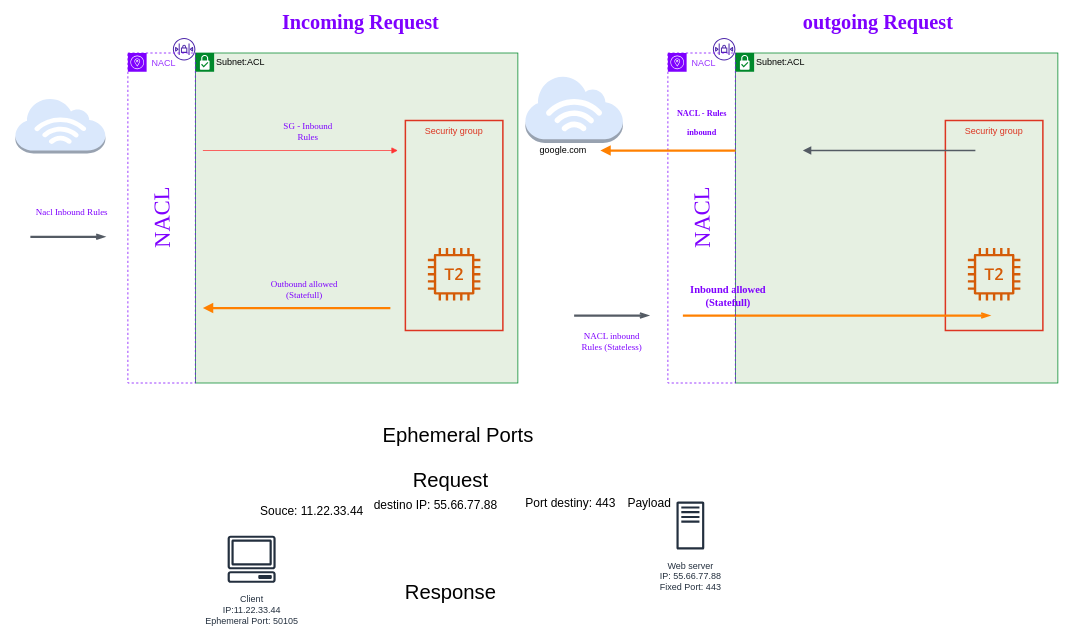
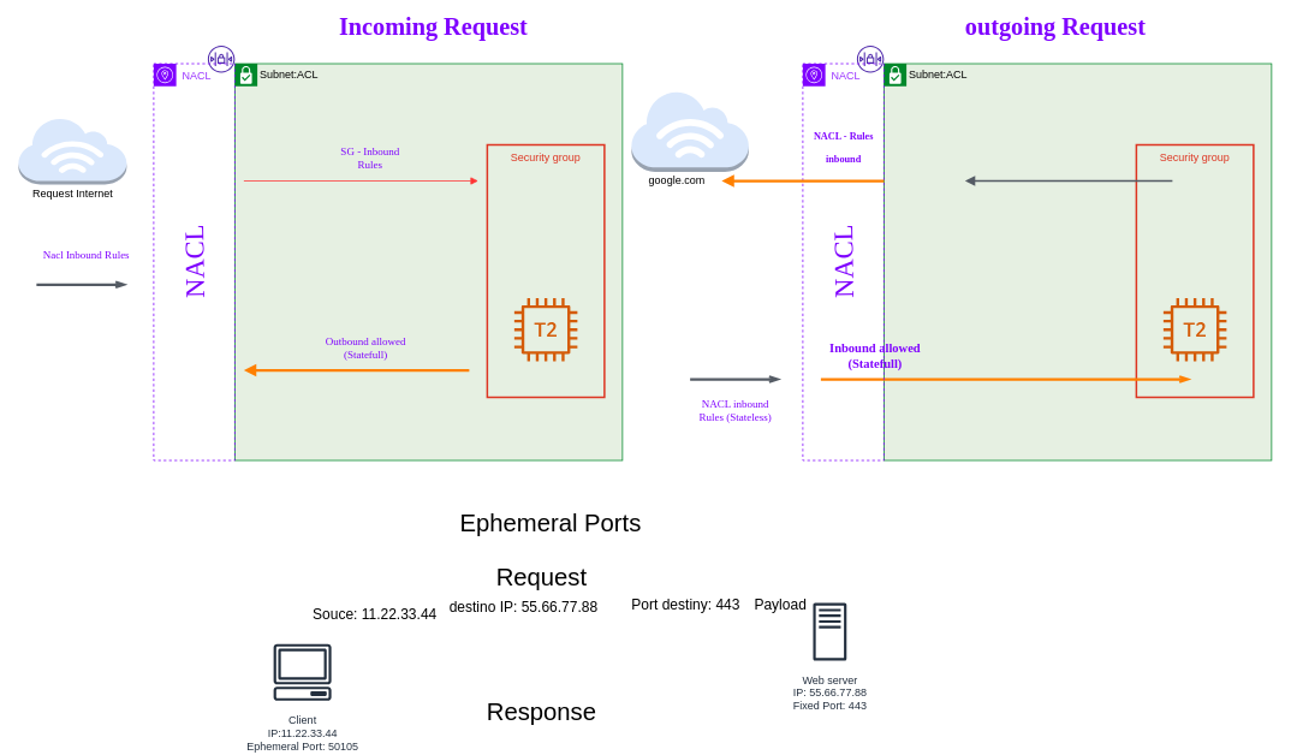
  <mxCell id="0" />
  <mxCell id="1" parent="0" />
  <mxCell id="2" value="Subnet:ACL" style="shape=mxgraph.ibm.box;prType=subnet;fontStyle=0;verticalAlign=top;align=left;spacingLeft=32;spacingTop=4;fillColor=#E6F0E2;rounded=0;whiteSpace=wrap;html=1;strokeColor=#00882B;strokeWidth=1;dashed=0;container=1;spacing=-4;collapsible=0;expand=0;recursiveResize=0;" parent="1" vertex="1"><mxGeometry x="260" y="70" width="430" height="440" as="geometry" /></mxCell>
  <mxCell id="3" value="Security group" style="fillColor=none;strokeColor=#DD3522;verticalAlign=top;fontStyle=0;fontColor=#DD3522;strokeWidth=2;" parent="2" vertex="1"><mxGeometry x="280" y="90" width="130" height="280" as="geometry" /></mxCell>
  <mxCell id="4" value="" style="sketch=0;outlineConnect=0;fontColor=#232F3E;gradientColor=none;fillColor=#D45B07;strokeColor=none;dashed=0;verticalLabelPosition=bottom;verticalAlign=top;align=center;html=1;fontSize=12;fontStyle=0;aspect=fixed;pointerEvents=1;shape=mxgraph.aws4.t2_instance;" parent="2" vertex="1"><mxGeometry x="310" y="260" width="70" height="70" as="geometry" /></mxCell>
  <mxCell id="5" value="SG - Inbound&lt;br&gt;Rules" style="text;html=1;align=center;verticalAlign=middle;resizable=0;points=[];autosize=1;strokeColor=none;fillColor=none;fontSize=12;fontFamily=Lucida Console;fontColor=#7F00FF;" parent="2" vertex="1"><mxGeometry x="100" y="90" width="100" height="30" as="geometry" /></mxCell>
  <mxCell id="6" value="" style="edgeStyle=orthogonalEdgeStyle;html=1;endArrow=block;elbow=vertical;startArrow=none;endFill=1;strokeColor=#FF3333;rounded=0;fontFamily=Lucida Console;fontSize=12;fontColor=#7F00FF;" parent="2" edge="1"><mxGeometry width="100" relative="1" as="geometry"><mxPoint x="10" y="130" as="sourcePoint" /><mxPoint x="270" y="130" as="targetPoint" /></mxGeometry></mxCell>
  <mxCell id="7" value="" style="edgeStyle=orthogonalEdgeStyle;html=1;endArrow=none;elbow=vertical;startArrow=block;startFill=1;strokeColor=#FF8000;rounded=0;fontFamily=Lucida Console;fontSize=12;fontColor=#7F00FF;strokeWidth=3;" parent="2" edge="1"><mxGeometry width="100" relative="1" as="geometry"><mxPoint x="10" y="340" as="sourcePoint" /><mxPoint x="260" y="340" as="targetPoint" /></mxGeometry></mxCell>
  <mxCell id="8" value="Outbound allowed&lt;br&gt;(Statefull)" style="text;html=1;align=center;verticalAlign=middle;resizable=0;points=[];autosize=1;strokeColor=none;fillColor=none;fontSize=12;fontFamily=Lucida Console;fontColor=#7F00FF;" parent="2" vertex="1"><mxGeometry x="80" y="300" width="130" height="30" as="geometry" /></mxCell>
  <mxCell id="9" value="" style="sketch=0;outlineConnect=0;fontColor=#232F3E;gradientColor=none;fillColor=#4D27AA;strokeColor=none;dashed=0;verticalLabelPosition=bottom;verticalAlign=top;align=center;html=1;fontSize=12;fontStyle=0;aspect=fixed;pointerEvents=1;shape=mxgraph.aws4.network_access_control_list;" parent="1" vertex="1"><mxGeometry x="230" y="50" width="30" height="30" as="geometry" /></mxCell>
  <mxCell id="10" value="&lt;font color=&quot;#9933ff&quot;&gt;NACL&lt;/font&gt;" style="sketch=0;outlineConnect=0;gradientColor=none;html=1;whiteSpace=wrap;fontSize=12;fontStyle=0;shape=mxgraph.aws4.group;grIcon=mxgraph.aws4.group_availability_zone;strokeColor=#7F00FF;fillColor=none;verticalAlign=top;align=left;spacingLeft=30;fontColor=#E8E8E8;dashed=1;strokeWidth=1;perimeterSpacing=0;" parent="1" vertex="1"><mxGeometry x="170" y="70" width="90" height="440" as="geometry" /></mxCell>
  <mxCell id="11" value="&lt;font face=&quot;Lucida Console&quot; color=&quot;#7f00ff&quot; style=&quot;font-size: 30px;&quot;&gt;NACL&lt;/font&gt;" style="text;html=1;align=center;verticalAlign=middle;resizable=0;points=[];autosize=1;strokeColor=none;fillColor=none;fontColor=#9933FF;rotation=-91;" parent="1" vertex="1"><mxGeometry x="170" y="280" width="90" height="20" as="geometry" /></mxCell>
  <mxCell id="12" value="" style="edgeStyle=orthogonalEdgeStyle;html=1;endArrow=openThin;elbow=vertical;startArrow=none;endFill=0;strokeColor=#545B64;rounded=0;fontFamily=Lucida Console;fontSize=30;fontColor=#7F00FF;strokeWidth=3;" parent="1" edge="1"><mxGeometry width="100" relative="1" as="geometry"><mxPoint x="40" y="315" as="sourcePoint" /><mxPoint x="140" y="315" as="targetPoint" /><Array as="points"><mxPoint x="110" y="315" /><mxPoint x="110" y="315" /></Array></mxGeometry></mxCell>
  <mxCell id="13" value="&lt;font style=&quot;font-size: 12px;&quot;&gt;Nacl Inbound Rules&lt;/font&gt;" style="text;html=1;align=center;verticalAlign=middle;resizable=0;points=[];autosize=1;strokeColor=none;fillColor=none;fontSize=30;fontFamily=Lucida Console;fontColor=#7F00FF;" parent="1" vertex="1"><mxGeometry x="20" y="250" width="150" height="50" as="geometry" /></mxCell>
  <mxCell id="14" value="&lt;font style=&quot;font-size: 27px;&quot;&gt;&lt;b&gt;Incoming Request&lt;/b&gt;&lt;/font&gt;" style="text;html=1;align=center;verticalAlign=middle;resizable=0;points=[];autosize=1;strokeColor=none;fillColor=none;fontSize=12;fontFamily=Lucida Console;fontColor=#7F00FF;" parent="1" vertex="1"><mxGeometry x="340" y="20" width="280" height="20" as="geometry" /></mxCell>
  <mxCell id="15" value="Subnet:ACL" style="shape=mxgraph.ibm.box;prType=subnet;fontStyle=0;verticalAlign=top;align=left;spacingLeft=32;spacingTop=4;fillColor=#E6F0E2;rounded=0;whiteSpace=wrap;html=1;strokeColor=#00882B;strokeWidth=1;dashed=0;container=1;spacing=-4;collapsible=0;expand=0;recursiveResize=0;" parent="1" vertex="1"><mxGeometry x="980" y="70" width="430" height="440" as="geometry" /></mxCell>
  <mxCell id="16" value="Security group" style="fillColor=none;strokeColor=#DD3522;verticalAlign=top;fontStyle=0;fontColor=#DD3522;strokeWidth=2;" parent="15" vertex="1"><mxGeometry x="280" y="90" width="130" height="280" as="geometry" /></mxCell>
  <mxCell id="17" value="" style="sketch=0;outlineConnect=0;fontColor=#232F3E;gradientColor=none;fillColor=#D45B07;strokeColor=none;dashed=0;verticalLabelPosition=bottom;verticalAlign=top;align=center;html=1;fontSize=12;fontStyle=0;aspect=fixed;pointerEvents=1;shape=mxgraph.aws4.t2_instance;" parent="15" vertex="1"><mxGeometry x="310" y="260" width="70" height="70" as="geometry" /></mxCell>
  <mxCell id="18" value="" style="edgeStyle=orthogonalEdgeStyle;html=1;endArrow=none;elbow=vertical;startArrow=block;startFill=1;strokeColor=#545B64;rounded=0;fontFamily=Lucida Console;fontSize=27;fontColor=#7F00FF;strokeWidth=2;" parent="15" edge="1"><mxGeometry width="100" relative="1" as="geometry"><mxPoint x="90" y="130" as="sourcePoint" /><mxPoint x="320" y="130" as="targetPoint" /></mxGeometry></mxCell>
  <mxCell id="19" value="&lt;b style=&quot;font-size: 14px;&quot;&gt;Inbound allowed&lt;br&gt;(Statefull)&lt;/b&gt;" style="text;html=1;align=center;verticalAlign=middle;resizable=0;points=[];autosize=1;strokeColor=none;fillColor=none;fontSize=12;fontFamily=Lucida Console;fontColor=#7F00FF;" parent="15" vertex="1"><mxGeometry x="-85" y="305" width="150" height="40" as="geometry" /></mxCell>
  <mxCell id="20" value="" style="edgeStyle=orthogonalEdgeStyle;html=1;endArrow=openThin;elbow=vertical;startArrow=none;endFill=0;strokeColor=#FF8000;rounded=0;fontFamily=Lucida Console;fontSize=14;fontColor=#7F00FF;strokeWidth=3;" parent="15" edge="1"><mxGeometry width="100" relative="1" as="geometry"><mxPoint x="-70" y="350" as="sourcePoint" /><mxPoint x="340" y="350" as="targetPoint" /></mxGeometry></mxCell>
  <mxCell id="21" value="" style="sketch=0;outlineConnect=0;fontColor=#232F3E;gradientColor=none;fillColor=#4D27AA;strokeColor=none;dashed=0;verticalLabelPosition=bottom;verticalAlign=top;align=center;html=1;fontSize=12;fontStyle=0;aspect=fixed;pointerEvents=1;shape=mxgraph.aws4.network_access_control_list;" parent="1" vertex="1"><mxGeometry x="950" y="50" width="30" height="30" as="geometry" /></mxCell>
  <mxCell id="22" value="&lt;font color=&quot;#9933ff&quot;&gt;NACL&lt;/font&gt;" style="sketch=0;outlineConnect=0;gradientColor=none;html=1;whiteSpace=wrap;fontSize=12;fontStyle=0;shape=mxgraph.aws4.group;grIcon=mxgraph.aws4.group_availability_zone;strokeColor=#7F00FF;fillColor=none;verticalAlign=top;align=left;spacingLeft=30;fontColor=#E8E8E8;dashed=1;strokeWidth=1;perimeterSpacing=0;" parent="1" vertex="1"><mxGeometry x="890" y="70" width="90" height="440" as="geometry" /></mxCell>
  <mxCell id="23" value="&lt;font face=&quot;Lucida Console&quot; color=&quot;#7f00ff&quot; style=&quot;font-size: 30px;&quot;&gt;NACL&lt;/font&gt;" style="text;html=1;align=center;verticalAlign=middle;resizable=0;points=[];autosize=1;strokeColor=none;fillColor=none;fontColor=#9933FF;rotation=-91;" parent="1" vertex="1"><mxGeometry x="890" y="280" width="90" height="20" as="geometry" /></mxCell>
  <mxCell id="24" value="" style="edgeStyle=orthogonalEdgeStyle;html=1;endArrow=openThin;elbow=vertical;startArrow=none;endFill=0;strokeColor=#545B64;rounded=0;fontFamily=Lucida Console;fontSize=30;fontColor=#7F00FF;strokeWidth=3;" parent="1" edge="1"><mxGeometry width="100" relative="1" as="geometry"><mxPoint x="765" y="420" as="sourcePoint" /><mxPoint x="865" y="420" as="targetPoint" /><Array as="points"><mxPoint x="835" y="420" /><mxPoint x="835" y="420" /></Array></mxGeometry></mxCell>
  <mxCell id="25" value="&lt;font style=&quot;font-size: 11px;&quot;&gt;&lt;b&gt;NACL -&amp;nbsp;Rules&lt;br&gt;inbound&lt;br&gt;&lt;/b&gt;&lt;/font&gt;" style="text;html=1;align=center;verticalAlign=middle;resizable=0;points=[];autosize=1;strokeColor=none;fillColor=none;fontSize=21;fontFamily=Lucida Console;fontColor=#7F00FF;" parent="1" vertex="1"><mxGeometry x="885" y="130" width="100" height="60" as="geometry" /></mxCell>
  <mxCell id="26" value="NACL inbound&lt;br&gt;Rules (Stateless)" style="text;html=1;align=center;verticalAlign=middle;resizable=0;points=[];autosize=1;strokeColor=none;fillColor=none;fontSize=12;fontFamily=Lucida Console;fontColor=#7F00FF;" parent="1" vertex="1"><mxGeometry x="745" y="440" width="140" height="30" as="geometry" /></mxCell>
  <mxCell id="27" value="" style="edgeStyle=orthogonalEdgeStyle;html=1;endArrow=none;elbow=vertical;startArrow=block;startFill=1;strokeColor=#FF8000;rounded=0;fontFamily=Lucida Console;fontSize=21;fontColor=#7F00FF;strokeWidth=3;" parent="1" edge="1"><mxGeometry width="100" relative="1" as="geometry"><mxPoint x="800" y="200" as="sourcePoint" /><mxPoint x="980" y="200" as="targetPoint" /></mxGeometry></mxCell>
  <mxCell id="28" value="&lt;font style=&quot;font-size: 27px;&quot;&gt;&lt;b&gt;outgoing Request&lt;/b&gt;&lt;/font&gt;" style="text;html=1;align=center;verticalAlign=middle;resizable=0;points=[];autosize=1;strokeColor=none;fillColor=none;fontSize=12;fontFamily=Lucida Console;fontColor=#7F00FF;" parent="1" vertex="1"><mxGeometry x="1030" y="20" width="280" height="20" as="geometry" /></mxCell>
  <mxCell id="29" value="" style="outlineConnect=0;dashed=0;verticalLabelPosition=bottom;verticalAlign=top;align=center;html=1;shape=mxgraph.aws3.internet_3;fillColor=#dae8fc;strokeColor=#6c8ebf;" parent="1" vertex="1"><mxGeometry x="20" y="130" width="120" height="74" as="geometry" /></mxCell>
  <mxCell id="30" value="" style="outlineConnect=0;dashed=0;verticalLabelPosition=bottom;verticalAlign=top;align=center;html=1;shape=mxgraph.aws3.internet_3;fillColor=#dae8fc;strokeColor=#6c8ebf;" parent="1" vertex="1"><mxGeometry x="700" y="100" width="130" height="90" as="geometry" /></mxCell>
  <mxCell id="31" value="google.com" style="text;html=1;align=center;verticalAlign=middle;resizable=0;points=[];autosize=1;strokeColor=none;fillColor=none;" parent="1" vertex="1"><mxGeometry x="710" y="190" width="80" height="20" as="geometry" /></mxCell>
+ <mxCell id="32" value="Request Internet" style="text;html=1;align=center;verticalAlign=middle;resizable=0;points=[];autosize=1;strokeColor=none;fillColor=none;" parent="1" vertex="1"><mxGeometry x="30" y="204" width="100" height="20" as="geometry" /></mxCell>
  <mxCell id="33" value="Client&lt;br&gt;IP:11.22.33.44&lt;br&gt;Ephemeral Port: 50105" style="sketch=0;outlineConnect=0;fontColor=#232F3E;gradientColor=none;strokeColor=#232F3E;fillColor=#ffffff;dashed=0;verticalLabelPosition=bottom;verticalAlign=top;align=center;html=1;fontSize=12;fontStyle=0;aspect=fixed;shape=mxgraph.aws4.resourceIcon;resIcon=mxgraph.aws4.client;" parent="1" vertex="1"><mxGeometry x="295" y="705" width="80" height="80" as="geometry" /></mxCell>
  <mxCell id="34" value="Web server&lt;br&gt;IP: 55.66.77.88&lt;br&gt;Fixed Port: 443" style="sketch=0;outlineConnect=0;fontColor=#232F3E;gradientColor=none;strokeColor=#232F3E;fillColor=#ffffff;dashed=0;verticalLabelPosition=bottom;verticalAlign=top;align=center;html=1;fontSize=12;fontStyle=0;aspect=fixed;shape=mxgraph.aws4.resourceIcon;resIcon=mxgraph.aws4.traditional_server;" parent="1" vertex="1"><mxGeometry x="880" y="660" width="80" height="80" as="geometry" /></mxCell>
  <mxCell id="35" value="&lt;font style=&quot;font-size: 27px;&quot;&gt;Ephemeral Ports&lt;/font&gt;" style="text;html=1;align=center;verticalAlign=middle;resizable=0;points=[];autosize=1;strokeColor=none;fillColor=none;" parent="1" vertex="1"><mxGeometry x="500" y="570" width="220" height="20" as="geometry" /></mxCell>
  <mxCell id="36" value="Request" style="text;html=1;align=center;verticalAlign=middle;resizable=0;points=[];autosize=1;strokeColor=none;fillColor=none;fontSize=27;" parent="1" vertex="1"><mxGeometry x="540" y="620" width="120" height="40" as="geometry" /></mxCell>
  <mxCell id="37" value="Response" style="text;html=1;align=center;verticalAlign=middle;resizable=0;points=[];autosize=1;strokeColor=none;fillColor=none;fontSize=27;" parent="1" vertex="1"><mxGeometry x="530" y="770" width="140" height="40" as="geometry" /></mxCell>
  <mxCell id="38" value="&lt;font style=&quot;font-size: 16px;&quot;&gt;destino IP: 55.66.77.88&lt;/font&gt;" style="text;html=1;align=center;verticalAlign=middle;resizable=0;points=[];autosize=1;strokeColor=none;fillColor=none;fontSize=27;" parent="1" vertex="1"><mxGeometry x="490" y="650" width="180" height="40" as="geometry" /></mxCell>
  <mxCell id="39" value="Port destiny: 443" style="text;html=1;align=center;verticalAlign=middle;resizable=0;points=[];autosize=1;strokeColor=none;fillColor=none;fontSize=16;" parent="1" vertex="1"><mxGeometry x="690" y="660" width="140" height="20" as="geometry" /></mxCell>
  <mxCell id="40" value="Payload" style="text;html=1;align=center;verticalAlign=middle;resizable=0;points=[];autosize=1;strokeColor=none;fillColor=none;fontSize=16;" parent="1" vertex="1"><mxGeometry x="830" y="660" width="70" height="20" as="geometry" /></mxCell>
  <mxCell id="41" value="Souce: 11.22.33.44" style="text;html=1;align=center;verticalAlign=middle;resizable=0;points=[];autosize=1;strokeColor=none;fillColor=none;fontSize=16;" parent="1" vertex="1"><mxGeometry x="340" y="670" width="150" height="20" as="geometry" /></mxCell>
